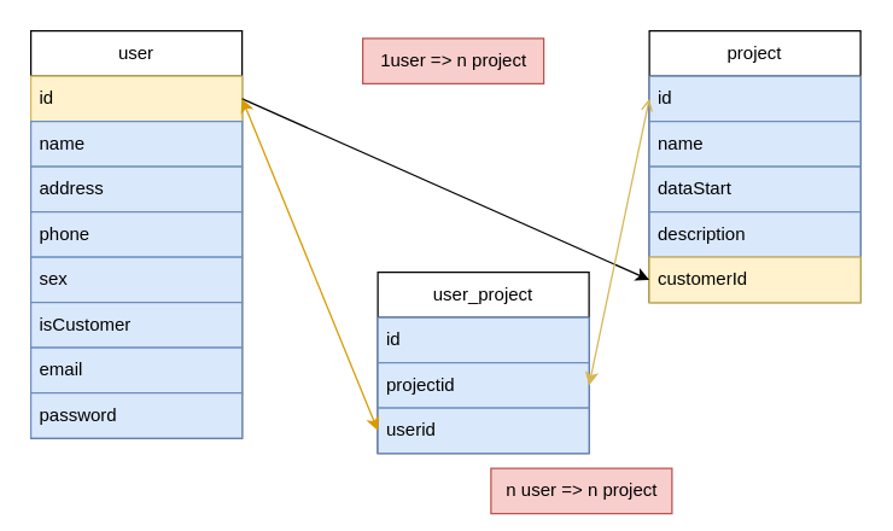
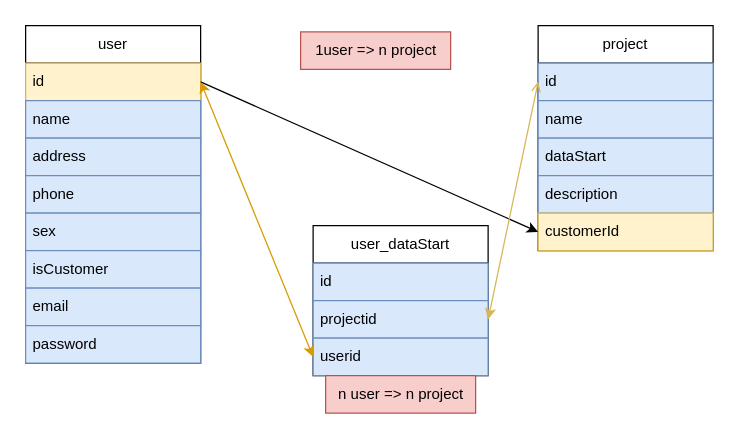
  <mxCell id="0" />
  <mxCell id="1" parent="0" />
  <mxCell id="2" value="user" style="swimlane;fontStyle=0;childLayout=stackLayout;horizontal=1;startSize=30;horizontalStack=0;resizeParent=1;resizeParentMax=0;resizeLast=0;collapsible=1;marginBottom=0;whiteSpace=wrap;html=1;" vertex="1" parent="1"><mxGeometry x="20" y="20" width="140" height="270" as="geometry" /></mxCell>
  <mxCell id="3" value="id" style="text;strokeColor=#d6b656;fillColor=#fff2cc;align=left;verticalAlign=middle;spacingLeft=4;spacingRight=4;overflow=hidden;points=[[0,0.5],[1,0.5]];portConstraint=eastwest;rotatable=0;whiteSpace=wrap;html=1;" vertex="1" parent="2"><mxGeometry y="30" width="140" height="30" as="geometry" /></mxCell>
  <mxCell id="4" value="name" style="text;strokeColor=#6c8ebf;fillColor=#dae8fc;align=left;verticalAlign=middle;spacingLeft=4;spacingRight=4;overflow=hidden;points=[[0,0.5],[1,0.5]];portConstraint=eastwest;rotatable=0;whiteSpace=wrap;html=1;" vertex="1" parent="2"><mxGeometry y="60" width="140" height="30" as="geometry" /></mxCell>
  <mxCell id="5" value="address" style="text;strokeColor=#6c8ebf;fillColor=#dae8fc;align=left;verticalAlign=middle;spacingLeft=4;spacingRight=4;overflow=hidden;points=[[0,0.5],[1,0.5]];portConstraint=eastwest;rotatable=0;whiteSpace=wrap;html=1;" vertex="1" parent="2"><mxGeometry y="90" width="140" height="30" as="geometry" /></mxCell>
  <mxCell id="6" value="phone" style="text;strokeColor=#6c8ebf;fillColor=#dae8fc;align=left;verticalAlign=middle;spacingLeft=4;spacingRight=4;overflow=hidden;points=[[0,0.5],[1,0.5]];portConstraint=eastwest;rotatable=0;whiteSpace=wrap;html=1;" vertex="1" parent="2"><mxGeometry y="120" width="140" height="30" as="geometry" /></mxCell>
  <mxCell id="7" value="sex" style="text;strokeColor=#6c8ebf;fillColor=#dae8fc;align=left;verticalAlign=middle;spacingLeft=4;spacingRight=4;overflow=hidden;points=[[0,0.5],[1,0.5]];portConstraint=eastwest;rotatable=0;whiteSpace=wrap;html=1;" vertex="1" parent="2"><mxGeometry y="150" width="140" height="30" as="geometry" /></mxCell>
  <mxCell id="8" value="isCustomer" style="text;strokeColor=#6c8ebf;fillColor=#dae8fc;align=left;verticalAlign=middle;spacingLeft=4;spacingRight=4;overflow=hidden;points=[[0,0.5],[1,0.5]];portConstraint=eastwest;rotatable=0;whiteSpace=wrap;html=1;" vertex="1" parent="2"><mxGeometry y="180" width="140" height="30" as="geometry" /></mxCell>
  <mxCell id="9" value="email" style="text;strokeColor=#6c8ebf;fillColor=#dae8fc;align=left;verticalAlign=middle;spacingLeft=4;spacingRight=4;overflow=hidden;points=[[0,0.5],[1,0.5]];portConstraint=eastwest;rotatable=0;whiteSpace=wrap;html=1;" vertex="1" parent="2"><mxGeometry y="210" width="140" height="30" as="geometry" /></mxCell>
  <mxCell id="10" value="password" style="text;strokeColor=#6c8ebf;fillColor=#dae8fc;align=left;verticalAlign=middle;spacingLeft=4;spacingRight=4;overflow=hidden;points=[[0,0.5],[1,0.5]];portConstraint=eastwest;rotatable=0;whiteSpace=wrap;html=1;" vertex="1" parent="2"><mxGeometry y="240" width="140" height="30" as="geometry" /></mxCell>
  <mxCell id="11" value="project" style="swimlane;fontStyle=0;childLayout=stackLayout;horizontal=1;startSize=30;horizontalStack=0;resizeParent=1;resizeParentMax=0;resizeLast=0;collapsible=1;marginBottom=0;whiteSpace=wrap;html=1;" vertex="1" parent="1"><mxGeometry x="430" y="20" width="140" height="180" as="geometry" /></mxCell>
  <mxCell id="12" value="id" style="text;strokeColor=#6c8ebf;fillColor=#dae8fc;align=left;verticalAlign=middle;spacingLeft=4;spacingRight=4;overflow=hidden;points=[[0,0.5],[1,0.5]];portConstraint=eastwest;rotatable=0;whiteSpace=wrap;html=1;" vertex="1" parent="11"><mxGeometry y="30" width="140" height="30" as="geometry" /></mxCell>
  <mxCell id="13" value="name" style="text;strokeColor=#6c8ebf;fillColor=#dae8fc;align=left;verticalAlign=middle;spacingLeft=4;spacingRight=4;overflow=hidden;points=[[0,0.5],[1,0.5]];portConstraint=eastwest;rotatable=0;whiteSpace=wrap;html=1;" vertex="1" parent="11"><mxGeometry y="60" width="140" height="30" as="geometry" /></mxCell>
  <mxCell id="14" value="dataStart" style="text;strokeColor=#6c8ebf;fillColor=#dae8fc;align=left;verticalAlign=middle;spacingLeft=4;spacingRight=4;overflow=hidden;points=[[0,0.5],[1,0.5]];portConstraint=eastwest;rotatable=0;whiteSpace=wrap;html=1;" vertex="1" parent="11"><mxGeometry y="90" width="140" height="30" as="geometry" /></mxCell>
  <mxCell id="15" value="description" style="text;strokeColor=#6c8ebf;fillColor=#dae8fc;align=left;verticalAlign=middle;spacingLeft=4;spacingRight=4;overflow=hidden;points=[[0,0.5],[1,0.5]];portConstraint=eastwest;rotatable=0;whiteSpace=wrap;html=1;" vertex="1" parent="11"><mxGeometry y="120" width="140" height="30" as="geometry" /></mxCell>
  <mxCell id="16" value="customerId" style="text;strokeColor=#d6b656;fillColor=#fff2cc;align=left;verticalAlign=middle;spacingLeft=4;spacingRight=4;overflow=hidden;points=[[0,0.5],[1,0.5]];portConstraint=eastwest;rotatable=0;whiteSpace=wrap;html=1;" vertex="1" parent="11"><mxGeometry y="150" width="140" height="30" as="geometry" /></mxCell>
  <mxCell id="17" value="" style="endArrow=classic;html=1;rounded=0;exitX=1;exitY=0.5;exitDx=0;exitDy=0;entryX=0;entryY=0.5;entryDx=0;entryDy=0;" edge="1" parent="1" source="3" target="16"><mxGeometry width="50" height="50" relative="1" as="geometry"><mxPoint x="370" y="85" as="sourcePoint" /><mxPoint x="360" y="140" as="targetPoint" /></mxGeometry></mxCell>
- <mxCell id="18" value="user_project" style="swimlane;fontStyle=0;childLayout=stackLayout;horizontal=1;startSize=30;horizontalStack=0;resizeParent=1;resizeParentMax=0;resizeLast=0;collapsible=1;marginBottom=0;whiteSpace=wrap;html=1;" vertex="1" parent="1"><mxGeometry x="250" y="180" width="140" height="120" as="geometry" /></mxCell>
+ <mxCell id="18" value="user_dataStart" style="swimlane;fontStyle=0;childLayout=stackLayout;horizontal=1;startSize=30;horizontalStack=0;resizeParent=1;resizeParentMax=0;resizeLast=0;collapsible=1;marginBottom=0;whiteSpace=wrap;html=1;" vertex="1" parent="1"><mxGeometry x="250" y="180" width="140" height="120" as="geometry" /></mxCell>
  <mxCell id="19" value="id" style="text;strokeColor=#6c8ebf;fillColor=#dae8fc;align=left;verticalAlign=middle;spacingLeft=4;spacingRight=4;overflow=hidden;points=[[0,0.5],[1,0.5]];portConstraint=eastwest;rotatable=0;whiteSpace=wrap;html=1;" vertex="1" parent="18"><mxGeometry y="30" width="140" height="30" as="geometry" /></mxCell>
  <mxCell id="20" value="projectid" style="text;strokeColor=#6c8ebf;fillColor=#dae8fc;align=left;verticalAlign=middle;spacingLeft=4;spacingRight=4;overflow=hidden;points=[[0,0.5],[1,0.5]];portConstraint=eastwest;rotatable=0;whiteSpace=wrap;html=1;" vertex="1" parent="18"><mxGeometry y="60" width="140" height="30" as="geometry" /></mxCell>
  <mxCell id="21" value="userid" style="text;strokeColor=#6c8ebf;fillColor=#dae8fc;align=left;verticalAlign=middle;spacingLeft=4;spacingRight=4;overflow=hidden;points=[[0,0.5],[1,0.5]];portConstraint=eastwest;rotatable=0;whiteSpace=wrap;html=1;" vertex="1" parent="18"><mxGeometry y="90" width="140" height="30" as="geometry" /></mxCell>
  <mxCell id="22" value="" style="endArrow=classic;startArrow=classic;html=1;rounded=0;exitX=0;exitY=0.5;exitDx=0;exitDy=0;entryX=1;entryY=0.5;entryDx=0;entryDy=0;fillColor=#ffe6cc;strokeColor=#d79b00;" edge="1" parent="1" source="21" target="3"><mxGeometry width="50" height="50" relative="1" as="geometry"><mxPoint x="310" y="290" as="sourcePoint" /><mxPoint x="360" y="240" as="targetPoint" /></mxGeometry></mxCell>
  <mxCell id="23" value="" style="endArrow=open;startArrow=classic;html=1;rounded=0;entryX=0;entryY=0.25;entryDx=0;entryDy=0;exitX=1;exitY=0.5;exitDx=0;exitDy=0;fillColor=#fff2cc;strokeColor=#d6b656;" edge="1" parent="1" source="20" target="11"><mxGeometry width="50" height="50" relative="1" as="geometry"><mxPoint x="310" y="290" as="sourcePoint" /><mxPoint x="360" y="240" as="targetPoint" /></mxGeometry></mxCell>
- <mxCell id="24" value="n user =&amp;gt; n project" style="text;html=1;align=center;verticalAlign=middle;resizable=0;points=[];autosize=1;fillColor=#f8cecc;strokeColor=#b85450;" vertex="1" parent="1"><mxGeometry x="325" y="310" width="120" height="30" as="geometry" /></mxCell>
+ <mxCell id="24" value="n user =&amp;gt; n project" style="text;html=1;align=center;verticalAlign=middle;resizable=0;points=[];autosize=1;fillColor=#f8cecc;strokeColor=#b85450;" vertex="1" parent="1"><mxGeometry x="260" y="300" width="120" height="30" as="geometry" /></mxCell>
  <mxCell id="25" value="1user =&amp;gt; n project" style="text;html=1;align=center;verticalAlign=middle;resizable=0;points=[];autosize=1;fillColor=#f8cecc;strokeColor=#b85450;" vertex="1" parent="1"><mxGeometry x="240" y="25" width="120" height="30" as="geometry" /></mxCell>
